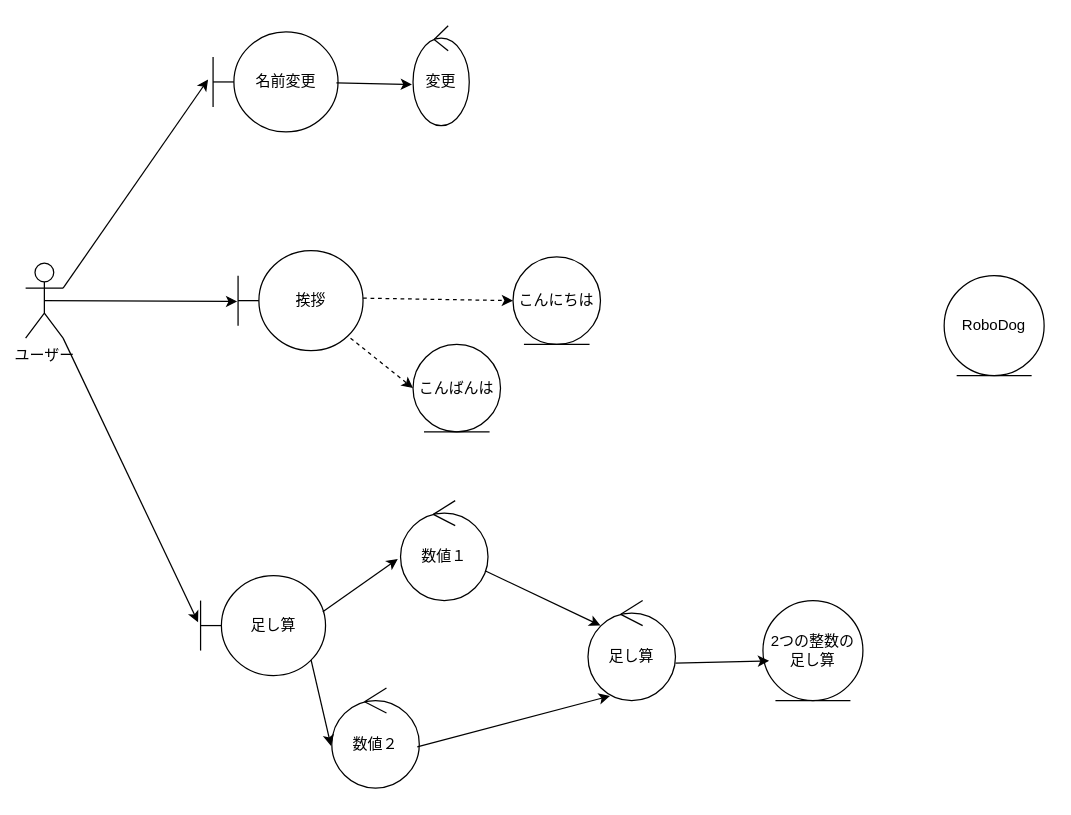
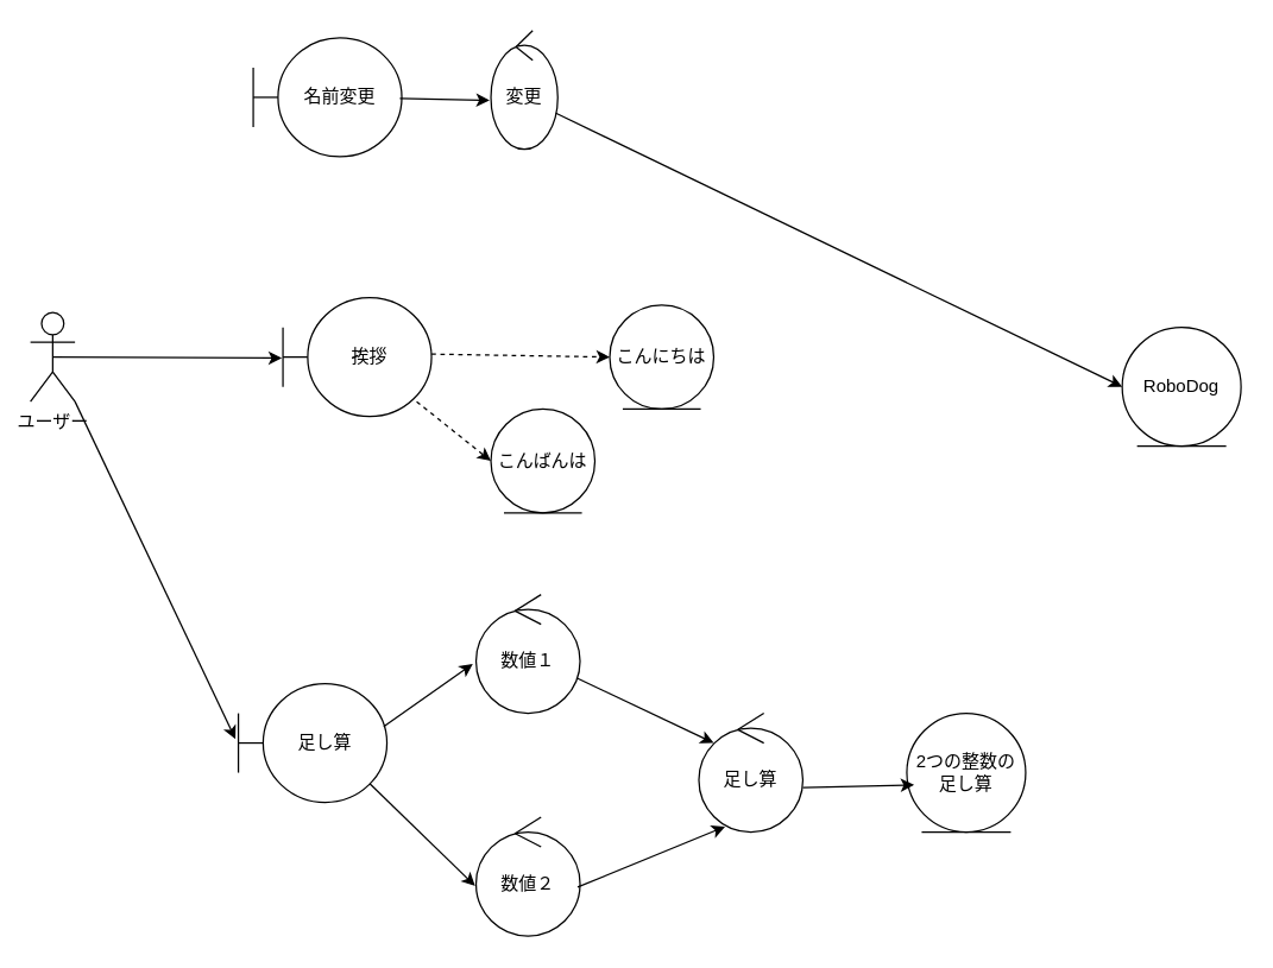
  <mxCell id="0" />
  <mxCell id="1" parent="0" />
  <mxCell id="2" value="ユーザー" style="shape=umlActor;verticalLabelPosition=bottom;verticalAlign=top;html=1;" parent="1" vertex="1"><mxGeometry x="20" y="210" width="30" height="60" as="geometry" /></mxCell>
  <mxCell id="3" value="名前変更" style="shape=umlBoundary;whiteSpace=wrap;html=1;" parent="1" vertex="1"><mxGeometry x="170" y="25" width="100" height="80" as="geometry" /></mxCell>
  <mxCell id="4" value="挨拶" style="shape=umlBoundary;whiteSpace=wrap;html=1;" parent="1" vertex="1"><mxGeometry x="190" y="200" width="100" height="80" as="geometry" /></mxCell>
  <mxCell id="5" value="足し算" style="shape=umlBoundary;whiteSpace=wrap;html=1;" parent="1" vertex="1"><mxGeometry x="160" y="460" width="100" height="80" as="geometry" /></mxCell>
- <mxCell id="6" value="" style="endArrow=classic;html=1;exitX=1;exitY=0.333;exitDx=0;exitDy=0;exitPerimeter=0;entryX=-0.04;entryY=0.475;entryDx=0;entryDy=0;entryPerimeter=0;" parent="1" source="2" target="3" edge="1"><mxGeometry width="50" height="50" relative="1" as="geometry"><mxPoint x="230" y="120" as="sourcePoint" /><mxPoint x="280" y="70" as="targetPoint" /></mxGeometry></mxCell>
  <mxCell id="7" value="" style="endArrow=classic;html=1;exitX=0.5;exitY=0.5;exitDx=0;exitDy=0;exitPerimeter=0;entryX=-0.007;entryY=0.508;entryDx=0;entryDy=0;entryPerimeter=0;" parent="1" source="2" target="4" edge="1"><mxGeometry width="50" height="50" relative="1" as="geometry"><mxPoint x="80" y="100" as="sourcePoint" /><mxPoint x="206" y="8" as="targetPoint" /></mxGeometry></mxCell>
  <mxCell id="8" value="" style="endArrow=classic;html=1;exitX=1;exitY=1;exitDx=0;exitDy=0;exitPerimeter=0;entryX=-0.02;entryY=0.467;entryDx=0;entryDy=0;entryPerimeter=0;" parent="1" source="2" target="5" edge="1"><mxGeometry width="50" height="50" relative="1" as="geometry"><mxPoint x="90" y="110" as="sourcePoint" /><mxPoint x="216" y="18" as="targetPoint" /></mxGeometry></mxCell>
  <mxCell id="9" value="こんにちは" style="ellipse;shape=umlEntity;whiteSpace=wrap;html=1;" parent="1" vertex="1"><mxGeometry x="410" y="205" width="70" height="70" as="geometry" /></mxCell>
  <mxCell id="10" value="こんばんは" style="ellipse;shape=umlEntity;whiteSpace=wrap;html=1;" parent="1" vertex="1"><mxGeometry x="330" y="275" width="70" height="70" as="geometry" /></mxCell>
  <mxCell id="11" value="" style="endArrow=classic;html=1;entryX=0;entryY=0.5;entryDx=0;entryDy=0;exitX=1;exitY=0.475;exitDx=0;exitDy=0;exitPerimeter=0;dashed=1;" parent="1" source="4" target="9" edge="1"><mxGeometry width="50" height="50" relative="1" as="geometry"><mxPoint x="396.65" y="236" as="sourcePoint" /><mxPoint x="381" y="183" as="targetPoint" /></mxGeometry></mxCell>
  <mxCell id="12" value="" style="endArrow=classic;html=1;entryX=0;entryY=0.5;entryDx=0;entryDy=0;exitX=0.9;exitY=0.875;exitDx=0;exitDy=0;exitPerimeter=0;dashed=1;" parent="1" source="4" target="10" edge="1"><mxGeometry width="50" height="50" relative="1" as="geometry"><mxPoint x="399.35" y="315.34" as="sourcePoint" /><mxPoint x="391" y="193" as="targetPoint" /></mxGeometry></mxCell>
  <mxCell id="13" value="2つの整数の足し算" style="ellipse;shape=umlEntity;whiteSpace=wrap;html=1;" parent="1" vertex="1"><mxGeometry x="610" y="480" width="80" height="80" as="geometry" /></mxCell>
  <mxCell id="14" value="" style="endArrow=classic;html=1;exitX=1;exitY=0.625;exitDx=0;exitDy=0;exitPerimeter=0;entryX=0.061;entryY=0.603;entryDx=0;entryDy=0;entryPerimeter=0;" parent="1" source="19" target="13" edge="1"><mxGeometry width="50" height="50" relative="1" as="geometry"><mxPoint x="370" y="420" as="sourcePoint" /><mxPoint x="420" y="370" as="targetPoint" /></mxGeometry></mxCell>
  <mxCell id="15" value="変更" style="ellipse;shape=umlControl;whiteSpace=wrap;html=1;" vertex="1" parent="1"><mxGeometry x="330" y="20" width="45" height="80" as="geometry" /></mxCell>
  <mxCell id="16" value="RoboDog" style="ellipse;shape=umlEntity;whiteSpace=wrap;html=1;" vertex="1" parent="1"><mxGeometry x="755" y="220" width="80" height="80" as="geometry" /></mxCell>
  <mxCell id="17" value="" style="endArrow=classic;html=1;entryX=-0.019;entryY=0.588;entryDx=0;entryDy=0;exitX=0.987;exitY=0.508;exitDx=0;exitDy=0;exitPerimeter=0;entryPerimeter=0;" edge="1" parent="1" source="3" target="15"><mxGeometry width="50" height="50" relative="1" as="geometry"><mxPoint x="273" y="212" as="sourcePoint" /><mxPoint x="389" y="175" as="targetPoint" /></mxGeometry></mxCell>
+ <mxCell id="18" value="" style="endArrow=classic;html=1;exitX=0.971;exitY=0.696;exitDx=0;exitDy=0;exitPerimeter=0;entryX=0;entryY=0.5;entryDx=0;entryDy=0;" edge="1" parent="1" source="15" target="16"><mxGeometry width="50" height="50" relative="1" as="geometry"><mxPoint x="283" y="222" as="sourcePoint" /><mxPoint x="399" y="180" as="targetPoint" /></mxGeometry></mxCell>
  <mxCell id="19" value="足し算" style="ellipse;shape=umlControl;whiteSpace=wrap;html=1;" vertex="1" parent="1"><mxGeometry x="470" y="480" width="70" height="80" as="geometry" /></mxCell>
  <mxCell id="20" value="数値１" style="ellipse;shape=umlControl;whiteSpace=wrap;html=1;" vertex="1" parent="1"><mxGeometry x="320" y="400" width="70" height="80" as="geometry" /></mxCell>
- <mxCell id="21" value="数値２" style="ellipse;shape=umlControl;whiteSpace=wrap;html=1;" vertex="1" parent="1"><mxGeometry x="265" y="550" width="70" height="80" as="geometry" /></mxCell>
+ <mxCell id="21" value="数値２" style="ellipse;shape=umlControl;whiteSpace=wrap;html=1;" vertex="1" parent="1"><mxGeometry x="320" y="550" width="70" height="80" as="geometry" /></mxCell>
  <mxCell id="22" value="" style="endArrow=classic;html=1;exitX=0.978;exitY=0.361;exitDx=0;exitDy=0;exitPerimeter=0;entryX=-0.031;entryY=0.584;entryDx=0;entryDy=0;entryPerimeter=0;" edge="1" parent="1" source="5" target="20"><mxGeometry width="50" height="50" relative="1" as="geometry"><mxPoint x="330" y="470" as="sourcePoint" /><mxPoint x="380" y="420" as="targetPoint" /></mxGeometry></mxCell>
  <mxCell id="23" value="" style="endArrow=classic;html=1;exitX=0.884;exitY=0.842;exitDx=0;exitDy=0;exitPerimeter=0;entryX=-0.009;entryY=0.579;entryDx=0;entryDy=0;entryPerimeter=0;" edge="1" parent="1" source="5" target="21"><mxGeometry width="50" height="50" relative="1" as="geometry"><mxPoint x="330" y="470" as="sourcePoint" /><mxPoint x="380" y="420" as="targetPoint" /></mxGeometry></mxCell>
  <mxCell id="24" value="" style="endArrow=classic;html=1;exitX=0.966;exitY=0.702;exitDx=0;exitDy=0;exitPerimeter=0;entryX=0.143;entryY=0.25;entryDx=0;entryDy=0;entryPerimeter=0;" edge="1" parent="1" source="20" target="19"><mxGeometry width="50" height="50" relative="1" as="geometry"><mxPoint x="330" y="470" as="sourcePoint" /><mxPoint x="380" y="420" as="targetPoint" /></mxGeometry></mxCell>
  <mxCell id="25" value="" style="endArrow=classic;html=1;exitX=0.977;exitY=0.589;exitDx=0;exitDy=0;exitPerimeter=0;entryX=0.252;entryY=0.954;entryDx=0;entryDy=0;entryPerimeter=0;" edge="1" parent="1" source="21" target="19"><mxGeometry width="50" height="50" relative="1" as="geometry"><mxPoint x="330" y="470" as="sourcePoint" /><mxPoint x="380" y="420" as="targetPoint" /></mxGeometry></mxCell>
